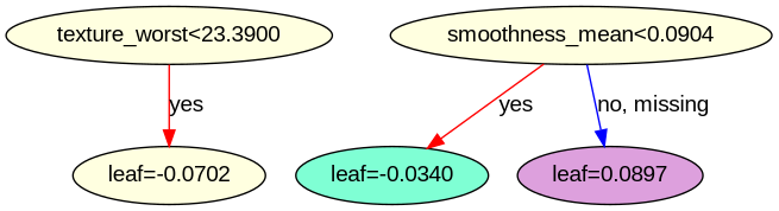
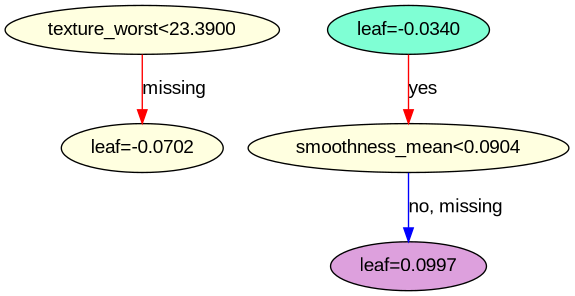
  digraph {
    fontname="Liberation Sans"
    rankdir=UD
    node [fillcolor=lightyellow fontname="Liberation Sans" style=filled]
    edge [color="#FF0000" fontname="Liberation Sans" style=solid]
    n1 [label="texture_worst<23.3900"]
    n2 [label="leaf=-0.0702"]
    n3 [label="smoothness_mean<0.0904"]
    n4 [fillcolor=aquamarine label="leaf=-0.0340"]
-   n5 [fillcolor=plum label="leaf=0.0897"]
-   n1 -> n2 [label=yes]
-   n3 -> n4 [label=yes]
+   n5 [fillcolor=plum label="leaf=0.0997"]
+   n1 -> n2 [label=missing]
+   n4 -> n3 [label=yes]
    n3 -> n5 [color="#0000FF" label="no, missing"]
  }
